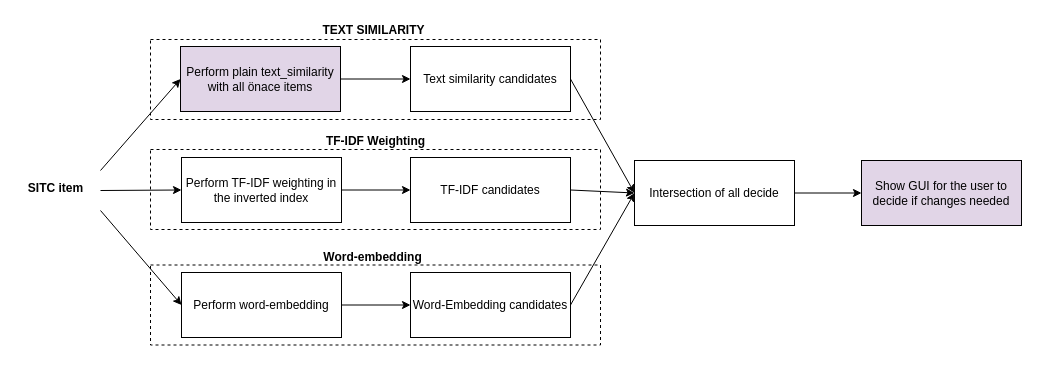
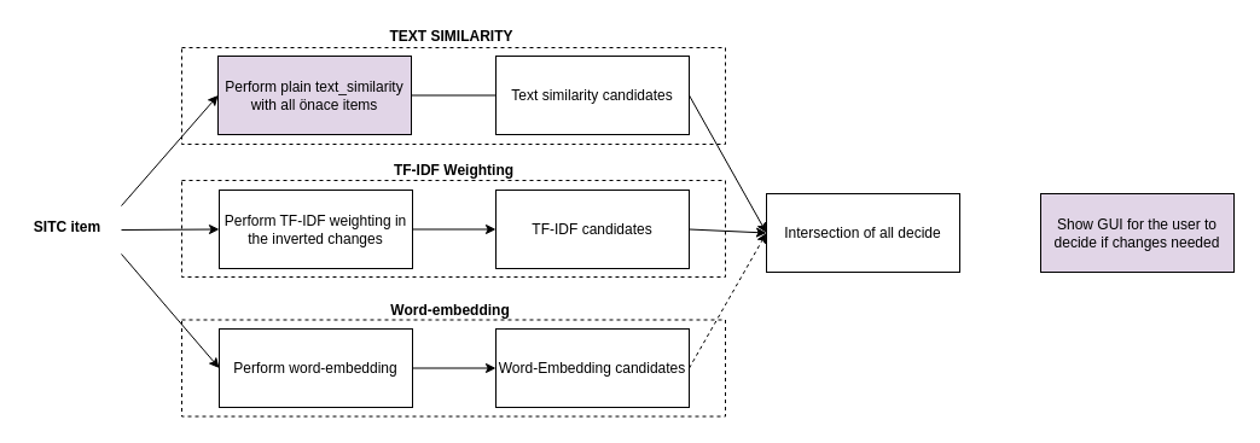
  <mxCell id="0" />
  <mxCell id="1" parent="0" />
  <mxCell id="2" value="" style="rounded=0;whiteSpace=wrap;html=1;dashed=1;" vertex="1" parent="1"><mxGeometry x="150" y="264.5" width="450" height="80" as="geometry" /></mxCell>
  <mxCell id="3" value="" style="rounded=0;whiteSpace=wrap;html=1;dashed=1;" vertex="1" parent="1"><mxGeometry x="150" y="149" width="450" height="80" as="geometry" /></mxCell>
  <mxCell id="4" value="" style="rounded=0;whiteSpace=wrap;html=1;dashed=1;" vertex="1" parent="1"><mxGeometry x="150" y="39" width="450" height="80" as="geometry" /></mxCell>
- <mxCell id="5" value="" style="edgeStyle=orthogonalEdgeStyle;rounded=0;orthogonalLoop=1;jettySize=auto;html=1;" edge="1" parent="1" source="6" target="18"><mxGeometry relative="1" as="geometry" /></mxCell>
+ <mxCell id="5" value="" style="edgeStyle=orthogonalEdgeStyle;rounded=0;orthogonalLoop=1;jettySize=auto;html=1;endArrow=none;" edge="1" parent="1" source="6" target="18"><mxGeometry relative="1" as="geometry" /></mxCell>
  <mxCell id="6" value="Perform plain text_similarity with all önace items" style="rounded=0;whiteSpace=wrap;html=1;fillColor=#e1d5e7;" vertex="1" parent="1"><mxGeometry x="180" y="46" width="160" height="65" as="geometry" /></mxCell>
  <mxCell id="7" value="&lt;b&gt;SITC item&lt;/b&gt;" style="text;html=1;align=center;verticalAlign=middle;resizable=0;points=[];autosize=1;" vertex="1" parent="1"><mxGeometry x="20" y="178" width="70" height="20" as="geometry" /></mxCell>
  <mxCell id="8" value="" style="endArrow=classic;html=1;exitX=0;exitY=0.5;exitDx=0;exitDy=0;entryX=0;entryY=0.5;entryDx=0;entryDy=0;" edge="1" parent="1" target="6"><mxGeometry width="50" height="50" relative="1" as="geometry"><mxPoint x="100" y="170" as="sourcePoint" /><mxPoint x="100" y="50" as="targetPoint" /></mxGeometry></mxCell>
  <mxCell id="9" value="&lt;b&gt;TEXT SIMILARITY&lt;/b&gt;" style="text;html=1;align=center;verticalAlign=middle;resizable=0;points=[];autosize=1;" vertex="1" parent="1"><mxGeometry x="313" y="20" width="120" height="20" as="geometry" /></mxCell>
  <mxCell id="10" value="" style="edgeStyle=orthogonalEdgeStyle;rounded=0;orthogonalLoop=1;jettySize=auto;html=1;" edge="1" parent="1" source="11" target="19"><mxGeometry relative="1" as="geometry" /></mxCell>
- <mxCell id="11" value="Perform TF-IDF weighting in the inverted index" style="rounded=0;whiteSpace=wrap;html=1;" vertex="1" parent="1"><mxGeometry x="181" y="157" width="160" height="65" as="geometry" /></mxCell>
+ <mxCell id="11" value="Perform TF-IDF weighting in the inverted changes" style="rounded=0;whiteSpace=wrap;html=1;" vertex="1" parent="1"><mxGeometry x="181" y="157" width="160" height="65" as="geometry" /></mxCell>
  <mxCell id="12" value="&lt;b&gt;TF-IDF Weighting&lt;/b&gt;" style="text;html=1;align=center;verticalAlign=middle;resizable=0;points=[];autosize=1;" vertex="1" parent="1"><mxGeometry x="320" y="131" width="110" height="20" as="geometry" /></mxCell>
  <mxCell id="13" value="" style="endArrow=classic;html=1;exitX=0;exitY=0.5;exitDx=0;exitDy=0;entryX=0;entryY=0.5;entryDx=0;entryDy=0;" edge="1" parent="1" target="11"><mxGeometry width="50" height="50" relative="1" as="geometry"><mxPoint x="100" y="190" as="sourcePoint" /><mxPoint x="380" y="220" as="targetPoint" /></mxGeometry></mxCell>
  <mxCell id="14" value="" style="edgeStyle=orthogonalEdgeStyle;rounded=0;orthogonalLoop=1;jettySize=auto;html=1;" edge="1" parent="1" source="15" target="20"><mxGeometry relative="1" as="geometry" /></mxCell>
  <mxCell id="15" value="Perform word-embedding" style="rounded=0;whiteSpace=wrap;html=1;" vertex="1" parent="1"><mxGeometry x="181" y="272" width="160" height="65" as="geometry" /></mxCell>
  <mxCell id="16" value="" style="endArrow=classic;html=1;entryX=0;entryY=0.5;entryDx=0;entryDy=0;" edge="1" parent="1" target="15"><mxGeometry width="50" height="50" relative="1" as="geometry"><mxPoint x="100" y="210" as="sourcePoint" /><mxPoint x="386" y="343" as="targetPoint" /></mxGeometry></mxCell>
  <mxCell id="17" value="&lt;b&gt;Word-embedding&lt;/b&gt;" style="text;html=1;align=center;verticalAlign=middle;resizable=0;points=[];autosize=1;" vertex="1" parent="1"><mxGeometry x="317" y="247" width="110" height="20" as="geometry" /></mxCell>
  <mxCell id="18" value="Text similarity candidates" style="rounded=0;whiteSpace=wrap;html=1;" vertex="1" parent="1"><mxGeometry x="410" y="46" width="160" height="65" as="geometry" /></mxCell>
  <mxCell id="19" value="TF-IDF candidates" style="rounded=0;whiteSpace=wrap;html=1;" vertex="1" parent="1"><mxGeometry x="410" y="157" width="160" height="65" as="geometry" /></mxCell>
  <mxCell id="20" value="Word-Embedding candidates" style="rounded=0;whiteSpace=wrap;html=1;" vertex="1" parent="1"><mxGeometry x="410" y="272" width="160" height="65" as="geometry" /></mxCell>
- <mxCell id="21" value="" style="edgeStyle=orthogonalEdgeStyle;rounded=0;orthogonalLoop=1;jettySize=auto;html=1;" edge="1" parent="1" source="22" target="23"><mxGeometry relative="1" as="geometry" /></mxCell>
  <mxCell id="22" value="Intersection of all decide" style="rounded=0;whiteSpace=wrap;html=1;" vertex="1" parent="1"><mxGeometry x="634" y="160" width="160" height="65" as="geometry" /></mxCell>
  <mxCell id="23" value="Show GUI for the user to decide if changes needed" style="rounded=0;whiteSpace=wrap;html=1;fillColor=#e1d5e7;" vertex="1" parent="1"><mxGeometry x="861" y="160" width="160" height="65" as="geometry" /></mxCell>
  <mxCell id="24" value="" style="endArrow=classic;html=1;exitX=1;exitY=0.5;exitDx=0;exitDy=0;entryX=0;entryY=0.5;entryDx=0;entryDy=0;" edge="1" parent="1" source="18" target="22"><mxGeometry width="50" height="50" relative="1" as="geometry"><mxPoint x="720" y="220" as="sourcePoint" /><mxPoint x="770" y="170" as="targetPoint" /></mxGeometry></mxCell>
- <mxCell id="25" value="" style="endArrow=classic;html=1;exitX=1;exitY=0.5;exitDx=0;exitDy=0;entryX=0;entryY=0.5;entryDx=0;entryDy=0;" edge="1" parent="1" source="20" target="22"><mxGeometry width="50" height="50" relative="1" as="geometry"><mxPoint x="720" y="220" as="sourcePoint" /><mxPoint x="770" y="170" as="targetPoint" /></mxGeometry></mxCell>
+ <mxCell id="25" value="" style="endArrow=classic;html=1;exitX=1;exitY=0.5;exitDx=0;exitDy=0;entryX=0;entryY=0.5;entryDx=0;entryDy=0;dashed=1;" edge="1" parent="1" source="20" target="22"><mxGeometry width="50" height="50" relative="1" as="geometry"><mxPoint x="720" y="220" as="sourcePoint" /><mxPoint x="770" y="170" as="targetPoint" /></mxGeometry></mxCell>
  <mxCell id="26" value="" style="endArrow=classic;html=1;entryX=0;entryY=0.5;entryDx=0;entryDy=0;exitX=1;exitY=0.5;exitDx=0;exitDy=0;" edge="1" parent="1" source="19" target="22"><mxGeometry width="50" height="50" relative="1" as="geometry"><mxPoint x="720" y="220" as="sourcePoint" /><mxPoint x="770" y="170" as="targetPoint" /></mxGeometry></mxCell>
